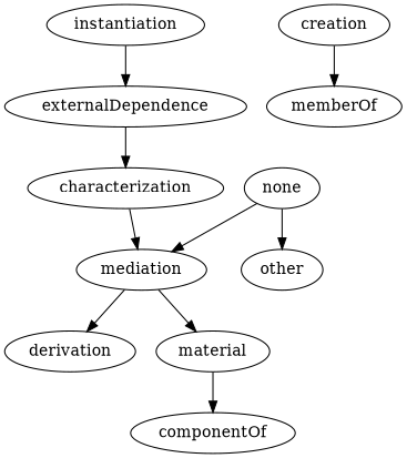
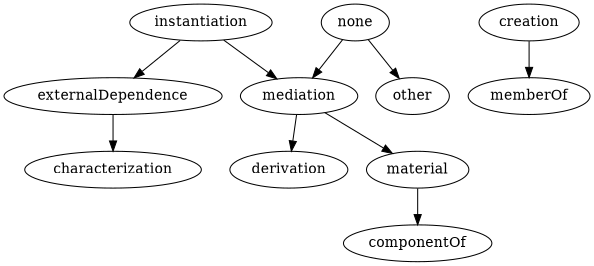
  strict digraph {
    instantiation
    externalDependence
    characterization
    mediation
    creation
    memberOf
    derivation
    material
    none
    other
    componentOf
    instantiation -> externalDependence
    externalDependence -> characterization
-   characterization -> mediation
+   instantiation -> mediation
    mediation -> derivation
    mediation -> material
    creation -> memberOf
    material -> componentOf
    none -> mediation
    none -> other
  }
